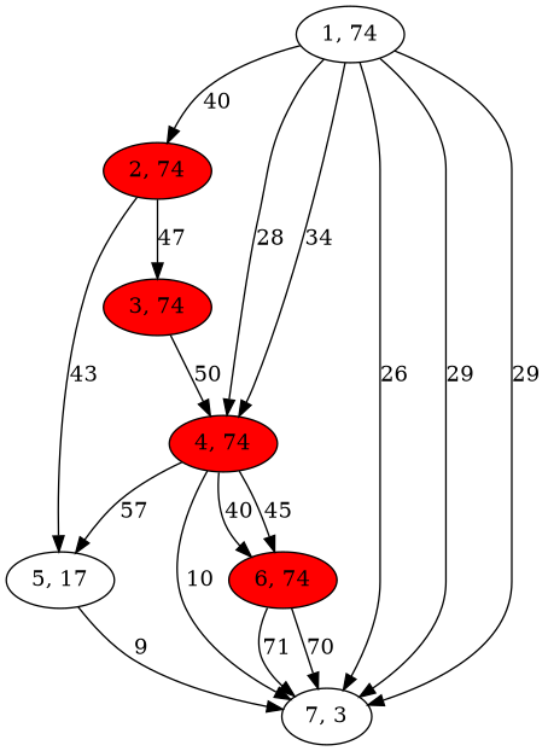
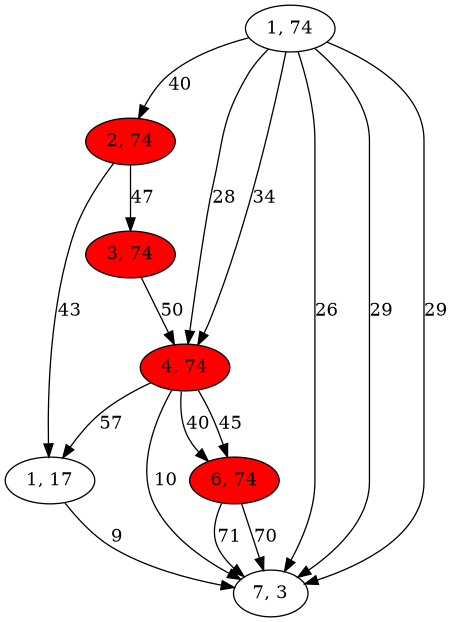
  digraph {
    node [fillcolor=red style=filled]
    n1 [label="1, 74" fillcolor="" style=""]
    n2 [label="2, 74"]
    n3 [label="4, 74"]
    n4 [label="7, 3" fillcolor="" style=""]
-   n5 [label="5, 17" fillcolor="" style=""]
+   n5 [label="1, 17" fillcolor="" style=""]
    n6 [label="3, 74"]
    n7 [label="6, 74"]
    n1 -> n2 [label=40]
    n1 -> n3 [label=28]
    n1 -> n3 [label=34]
    n1 -> n4 [label=26]
    n1 -> n4 [label=29]
    n1 -> n4 [label=29]
    n2 -> n5 [label=43]
    n2 -> n6 [label=47]
    n3 -> n4 [label=10]
    n3 -> n5 [label=57]
    n3 -> n7 [label=40]
    n3 -> n7 [label=45]
    n5 -> n4 [label=9]
    n6 -> n3 [label=50]
    n7 -> n4 [label=71]
    n7 -> n4 [label=70]
  }
